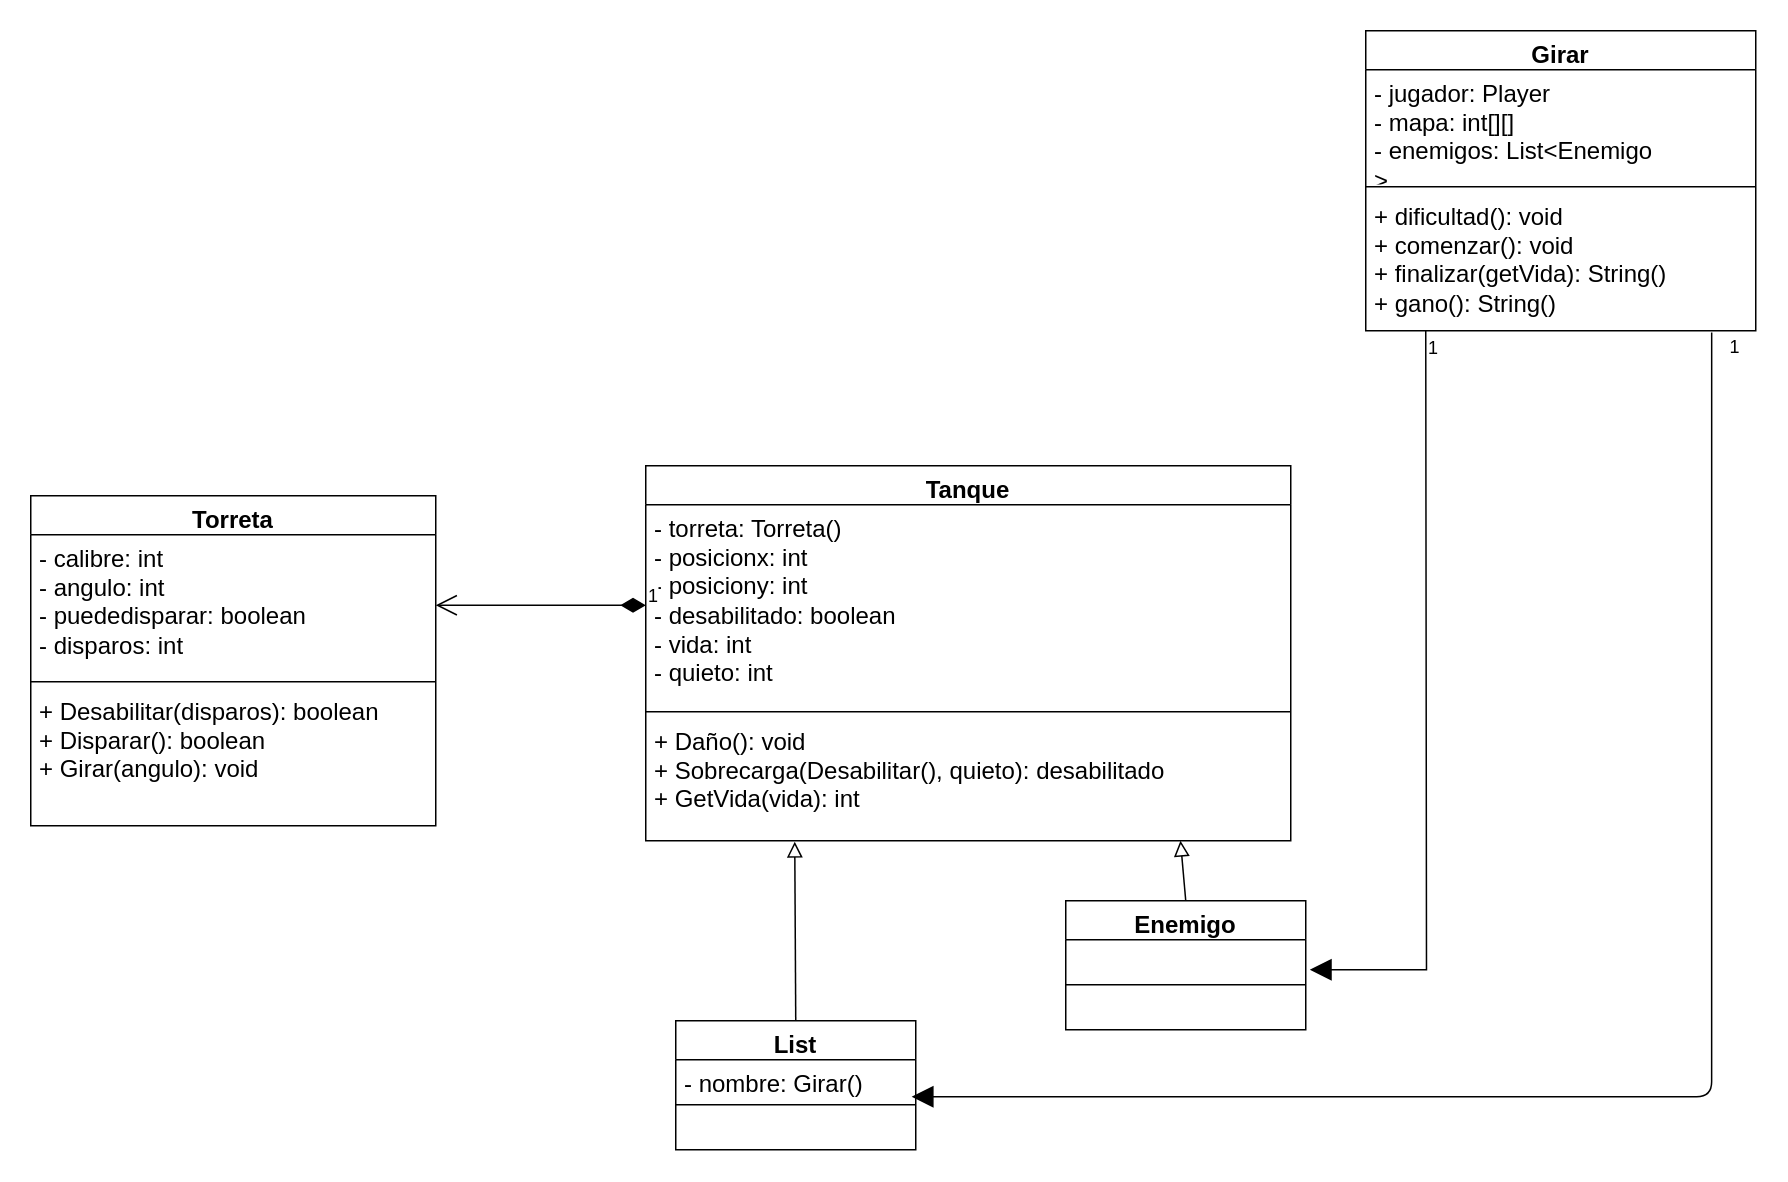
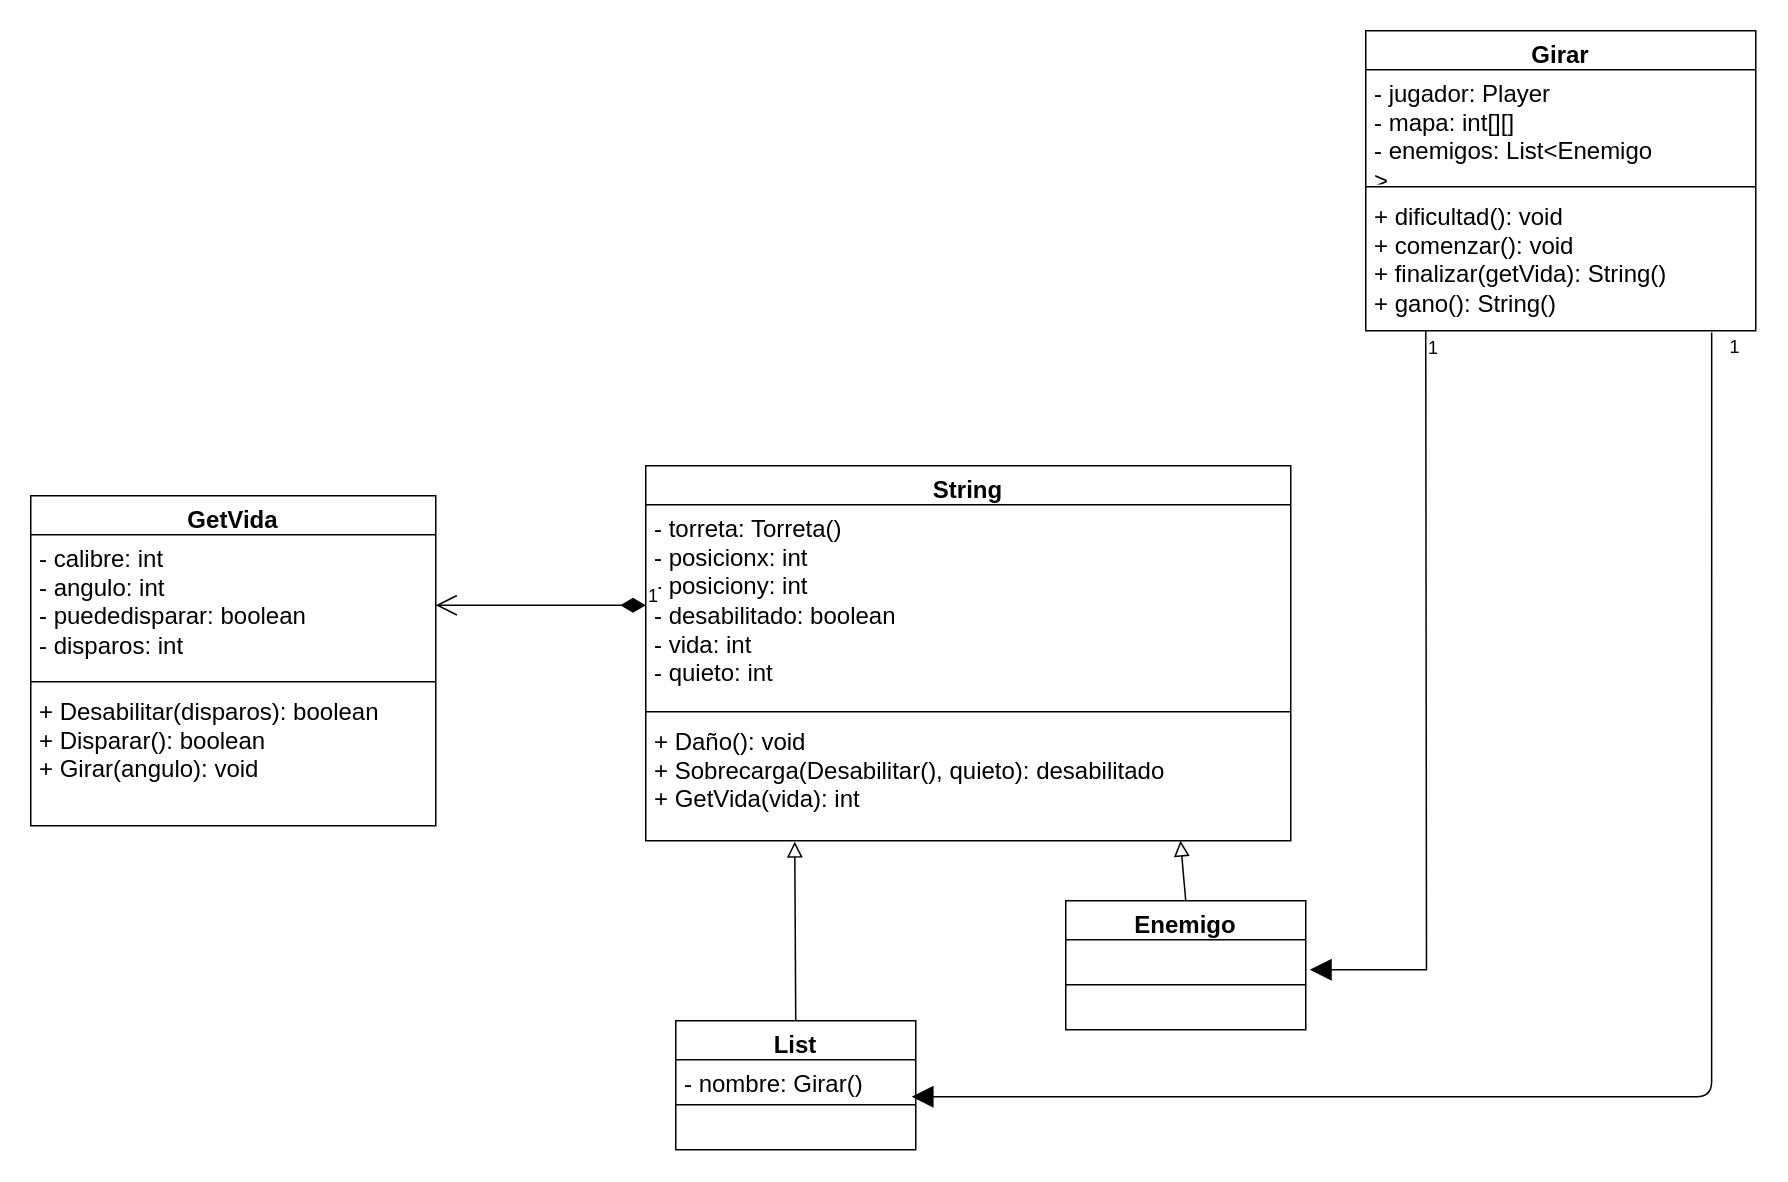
  <mxCell id="0" />
  <mxCell id="1" parent="0" />
  <mxCell id="2" value="Girar" style="swimlane;fontStyle=1;align=center;verticalAlign=top;childLayout=stackLayout;horizontal=1;startSize=26;horizontalStack=0;resizeParent=1;resizeParentMax=0;resizeLast=0;collapsible=1;marginBottom=0;whiteSpace=wrap;html=1;fontSize=16;" parent="1" vertex="1"><mxGeometry x="910" y="20" width="260" height="200" as="geometry" /></mxCell>
  <mxCell id="3" value="- jugador: Player&lt;br&gt;- mapa: int[][]&lt;br&gt;- enemigos: List&amp;lt;Enemigo&lt;br&gt;&amp;gt;" style="text;strokeColor=none;fillColor=none;align=left;verticalAlign=top;spacingLeft=4;spacingRight=4;overflow=hidden;rotatable=0;points=[[0,0.5],[1,0.5]];portConstraint=eastwest;whiteSpace=wrap;html=1;fontSize=16;" parent="2" vertex="1"><mxGeometry y="26" width="260" height="74" as="geometry" /></mxCell>
  <mxCell id="4" value="" style="line;strokeWidth=1;fillColor=none;align=left;verticalAlign=middle;spacingTop=-1;spacingLeft=3;spacingRight=3;rotatable=0;labelPosition=right;points=[];portConstraint=eastwest;strokeColor=inherit;fontSize=16;" parent="2" vertex="1"><mxGeometry y="100" width="260" height="8" as="geometry" /></mxCell>
  <mxCell id="5" value="+ dificultad(): void&lt;br&gt;+ comenzar(): void&lt;br&gt;+ finalizar(getVida): String()&lt;br&gt;+ gano(): String()&amp;nbsp;" style="text;strokeColor=none;fillColor=none;align=left;verticalAlign=top;spacingLeft=4;spacingRight=4;overflow=hidden;rotatable=0;points=[[0,0.5],[1,0.5]];portConstraint=eastwest;whiteSpace=wrap;html=1;fontSize=16;" parent="2" vertex="1"><mxGeometry y="108" width="260" height="92" as="geometry" /></mxCell>
- <mxCell id="6" value="Tanque" style="swimlane;fontStyle=1;align=center;verticalAlign=top;childLayout=stackLayout;horizontal=1;startSize=26;horizontalStack=0;resizeParent=1;resizeParentMax=0;resizeLast=0;collapsible=1;marginBottom=0;whiteSpace=wrap;html=1;fontSize=16;" parent="1" vertex="1"><mxGeometry x="430" y="310" width="430" height="250" as="geometry" /></mxCell>
+ <mxCell id="6" value="String" style="swimlane;fontStyle=1;align=center;verticalAlign=top;childLayout=stackLayout;horizontal=1;startSize=26;horizontalStack=0;resizeParent=1;resizeParentMax=0;resizeLast=0;collapsible=1;marginBottom=0;whiteSpace=wrap;html=1;fontSize=16;" parent="1" vertex="1"><mxGeometry x="430" y="310" width="430" height="250" as="geometry" /></mxCell>
  <mxCell id="7" value="- torreta: Torreta()&lt;br&gt;- posicionx: int&lt;br&gt;- posiciony: int&amp;nbsp;&lt;br&gt;- desabilitado: boolean&lt;br&gt;- vida: int&lt;br&gt;- quieto: int" style="text;strokeColor=none;fillColor=none;align=left;verticalAlign=top;spacingLeft=4;spacingRight=4;overflow=hidden;rotatable=0;points=[[0,0.5],[1,0.5]];portConstraint=eastwest;whiteSpace=wrap;html=1;fontSize=16;" parent="6" vertex="1"><mxGeometry y="26" width="430" height="134" as="geometry" /></mxCell>
  <mxCell id="8" value="" style="line;strokeWidth=1;fillColor=none;align=left;verticalAlign=middle;spacingTop=-1;spacingLeft=3;spacingRight=3;rotatable=0;labelPosition=right;points=[];portConstraint=eastwest;strokeColor=inherit;fontSize=16;" parent="6" vertex="1"><mxGeometry y="160" width="430" height="8" as="geometry" /></mxCell>
  <mxCell id="9" value="+ Daño(): void&lt;br&gt;+ Sobrecarga(Desabilitar(), quieto): desabilitado&lt;br&gt;+ GetVida(vida): int&lt;br&gt;&amp;nbsp;" style="text;strokeColor=none;fillColor=none;align=left;verticalAlign=top;spacingLeft=4;spacingRight=4;overflow=hidden;rotatable=0;points=[[0,0.5],[1,0.5]];portConstraint=eastwest;whiteSpace=wrap;html=1;fontSize=16;" parent="6" vertex="1"><mxGeometry y="168" width="430" height="82" as="geometry" /></mxCell>
  <mxCell id="10" style="rounded=0;orthogonalLoop=1;jettySize=auto;html=1;exitX=0.5;exitY=0;exitDx=0;exitDy=0;entryX=0.231;entryY=1.008;entryDx=0;entryDy=0;entryPerimeter=0;fontSize=12;startSize=8;endSize=8;endArrow=block;endFill=0;" parent="1" source="11" target="9" edge="1"><mxGeometry relative="1" as="geometry" /></mxCell>
  <mxCell id="11" value="List" style="swimlane;fontStyle=1;align=center;verticalAlign=top;childLayout=stackLayout;horizontal=1;startSize=26;horizontalStack=0;resizeParent=1;resizeParentMax=0;resizeLast=0;collapsible=1;marginBottom=0;whiteSpace=wrap;html=1;fontSize=16;" parent="1" vertex="1"><mxGeometry x="450" y="680" width="160" height="86" as="geometry" /></mxCell>
  <mxCell id="12" value="- nombre: Girar()" style="text;strokeColor=none;fillColor=none;align=left;verticalAlign=top;spacingLeft=4;spacingRight=4;overflow=hidden;rotatable=0;points=[[0,0.5],[1,0.5]];portConstraint=eastwest;whiteSpace=wrap;html=1;fontSize=16;" parent="11" vertex="1"><mxGeometry y="26" width="160" height="26" as="geometry" /></mxCell>
  <mxCell id="13" value="" style="line;strokeWidth=1;fillColor=none;align=left;verticalAlign=middle;spacingTop=-1;spacingLeft=3;spacingRight=3;rotatable=0;labelPosition=right;points=[];portConstraint=eastwest;strokeColor=inherit;fontSize=16;" parent="11" vertex="1"><mxGeometry y="52" width="160" height="8" as="geometry" /></mxCell>
  <mxCell id="14" value="&lt;blockquote style=&quot;margin: 0 0 0 40px; border: none; padding: 0px;&quot;&gt;&lt;br&gt;&lt;/blockquote&gt;" style="text;strokeColor=none;fillColor=none;align=left;verticalAlign=top;spacingLeft=4;spacingRight=4;overflow=hidden;rotatable=0;points=[[0,0.5],[1,0.5]];portConstraint=eastwest;whiteSpace=wrap;html=1;fontSize=16;" parent="11" vertex="1"><mxGeometry y="60" width="160" height="26" as="geometry" /></mxCell>
  <mxCell id="15" style="edgeStyle=none;curved=1;rounded=0;orthogonalLoop=1;jettySize=auto;html=1;exitX=0.5;exitY=0;exitDx=0;exitDy=0;entryX=0.829;entryY=1;entryDx=0;entryDy=0;entryPerimeter=0;fontSize=12;startSize=8;endSize=8;endArrow=block;endFill=0;" parent="1" source="16" target="9" edge="1"><mxGeometry relative="1" as="geometry" /></mxCell>
  <mxCell id="16" value="Enemigo" style="swimlane;fontStyle=1;align=center;verticalAlign=top;childLayout=stackLayout;horizontal=1;startSize=26;horizontalStack=0;resizeParent=1;resizeParentMax=0;resizeLast=0;collapsible=1;marginBottom=0;whiteSpace=wrap;html=1;fontSize=16;" parent="1" vertex="1"><mxGeometry x="710" y="600" width="160" height="86" as="geometry" /></mxCell>
  <mxCell id="17" value="&lt;span style=&quot;white-space: pre;&quot;&gt;&#09;&lt;/span&gt;" style="text;strokeColor=none;fillColor=none;align=left;verticalAlign=top;spacingLeft=4;spacingRight=4;overflow=hidden;rotatable=0;points=[[0,0.5],[1,0.5]];portConstraint=eastwest;whiteSpace=wrap;html=1;fontSize=16;" parent="16" vertex="1"><mxGeometry y="26" width="160" height="26" as="geometry" /></mxCell>
  <mxCell id="18" value="" style="line;strokeWidth=1;fillColor=none;align=left;verticalAlign=middle;spacingTop=-1;spacingLeft=3;spacingRight=3;rotatable=0;labelPosition=right;points=[];portConstraint=eastwest;strokeColor=inherit;fontSize=16;" parent="16" vertex="1"><mxGeometry y="52" width="160" height="8" as="geometry" /></mxCell>
  <mxCell id="19" value="&lt;blockquote style=&quot;margin: 0 0 0 40px; border: none; padding: 0px;&quot;&gt;&lt;br&gt;&lt;/blockquote&gt;" style="text;strokeColor=none;fillColor=none;align=left;verticalAlign=top;spacingLeft=4;spacingRight=4;overflow=hidden;rotatable=0;points=[[0,0.5],[1,0.5]];portConstraint=eastwest;whiteSpace=wrap;html=1;fontSize=16;" parent="16" vertex="1"><mxGeometry y="60" width="160" height="26" as="geometry" /></mxCell>
- <mxCell id="20" value="Torreta" style="swimlane;fontStyle=1;align=center;verticalAlign=top;childLayout=stackLayout;horizontal=1;startSize=26;horizontalStack=0;resizeParent=1;resizeParentMax=0;resizeLast=0;collapsible=1;marginBottom=0;whiteSpace=wrap;html=1;fontSize=16;" parent="1" vertex="1"><mxGeometry x="20" y="330" width="270" height="220" as="geometry" /></mxCell>
+ <mxCell id="20" value="GetVida" style="swimlane;fontStyle=1;align=center;verticalAlign=top;childLayout=stackLayout;horizontal=1;startSize=26;horizontalStack=0;resizeParent=1;resizeParentMax=0;resizeLast=0;collapsible=1;marginBottom=0;whiteSpace=wrap;html=1;fontSize=16;" parent="1" vertex="1"><mxGeometry x="20" y="330" width="270" height="220" as="geometry" /></mxCell>
  <mxCell id="21" value="- calibre: int&lt;br style=&quot;border-color: var(--border-color);&quot;&gt;- angulo: int&lt;br style=&quot;border-color: var(--border-color);&quot;&gt;- puededisparar: boolean&lt;br&gt;- disparos: int&lt;br style=&quot;border-color: var(--border-color);&quot;&gt;&amp;nbsp;" style="text;strokeColor=none;fillColor=none;align=left;verticalAlign=top;spacingLeft=4;spacingRight=4;overflow=hidden;rotatable=0;points=[[0,0.5],[1,0.5]];portConstraint=eastwest;whiteSpace=wrap;html=1;fontSize=16;" parent="20" vertex="1"><mxGeometry y="26" width="270" height="94" as="geometry" /></mxCell>
  <mxCell id="22" value="" style="line;strokeWidth=1;fillColor=none;align=left;verticalAlign=middle;spacingTop=-1;spacingLeft=3;spacingRight=3;rotatable=0;labelPosition=right;points=[];portConstraint=eastwest;strokeColor=inherit;fontSize=16;" parent="20" vertex="1"><mxGeometry y="120" width="270" height="8" as="geometry" /></mxCell>
  <mxCell id="23" value="+ Desabilitar(disparos): boolean&lt;br&gt;+ Disparar(): boolean&lt;br&gt;+ Girar(angulo): void" style="text;strokeColor=none;fillColor=none;align=left;verticalAlign=top;spacingLeft=4;spacingRight=4;overflow=hidden;rotatable=0;points=[[0,0.5],[1,0.5]];portConstraint=eastwest;whiteSpace=wrap;html=1;fontSize=16;" parent="20" vertex="1"><mxGeometry y="128" width="270" height="92" as="geometry" /></mxCell>
  <mxCell id="24" value="1" style="endArrow=block;html=1;endSize=12;startArrow=none;startSize=14;startFill=0;edgeStyle=orthogonalEdgeStyle;align=left;verticalAlign=bottom;fontSize=12;entryX=0.983;entryY=0.949;entryDx=0;entryDy=0;exitX=0.887;exitY=1.012;exitDx=0;exitDy=0;exitPerimeter=0;entryPerimeter=0;endFill=1;" parent="1" source="5" target="12" edge="1"><mxGeometry x="-0.964" y="10" relative="1" as="geometry"><mxPoint x="1070" y="360" as="sourcePoint" /><mxPoint x="530" y="780" as="targetPoint" /><Array as="points"><mxPoint x="1141" y="731" /></Array><mxPoint as="offset" /></mxGeometry></mxCell>
  <mxCell id="25" value="1" style="endArrow=block;html=1;endSize=12;startArrow=none;startSize=14;startFill=0;align=left;verticalAlign=bottom;rounded=0;fontSize=12;entryX=1.017;entryY=0.769;entryDx=0;entryDy=0;entryPerimeter=0;edgeStyle=orthogonalEdgeStyle;endFill=1;" parent="1" edge="1" target="17"><mxGeometry x="-0.916" relative="1" as="geometry"><mxPoint x="950" y="220" as="sourcePoint" /><mxPoint x="870" y="615.394" as="targetPoint" /><mxPoint as="offset" /></mxGeometry></mxCell>
  <mxCell id="26" value="1" style="endArrow=open;html=1;endSize=12;startArrow=diamondThin;startSize=14;startFill=1;edgeStyle=orthogonalEdgeStyle;align=left;verticalAlign=bottom;rounded=0;fontSize=12;curved=1;exitX=0;exitY=0.5;exitDx=0;exitDy=0;entryX=1;entryY=0.5;entryDx=0;entryDy=0;" parent="1" source="7" target="21" edge="1"><mxGeometry x="-1" y="3" relative="1" as="geometry"><mxPoint x="1320" y="630" as="sourcePoint" /><mxPoint x="1480" y="630" as="targetPoint" /></mxGeometry></mxCell>
